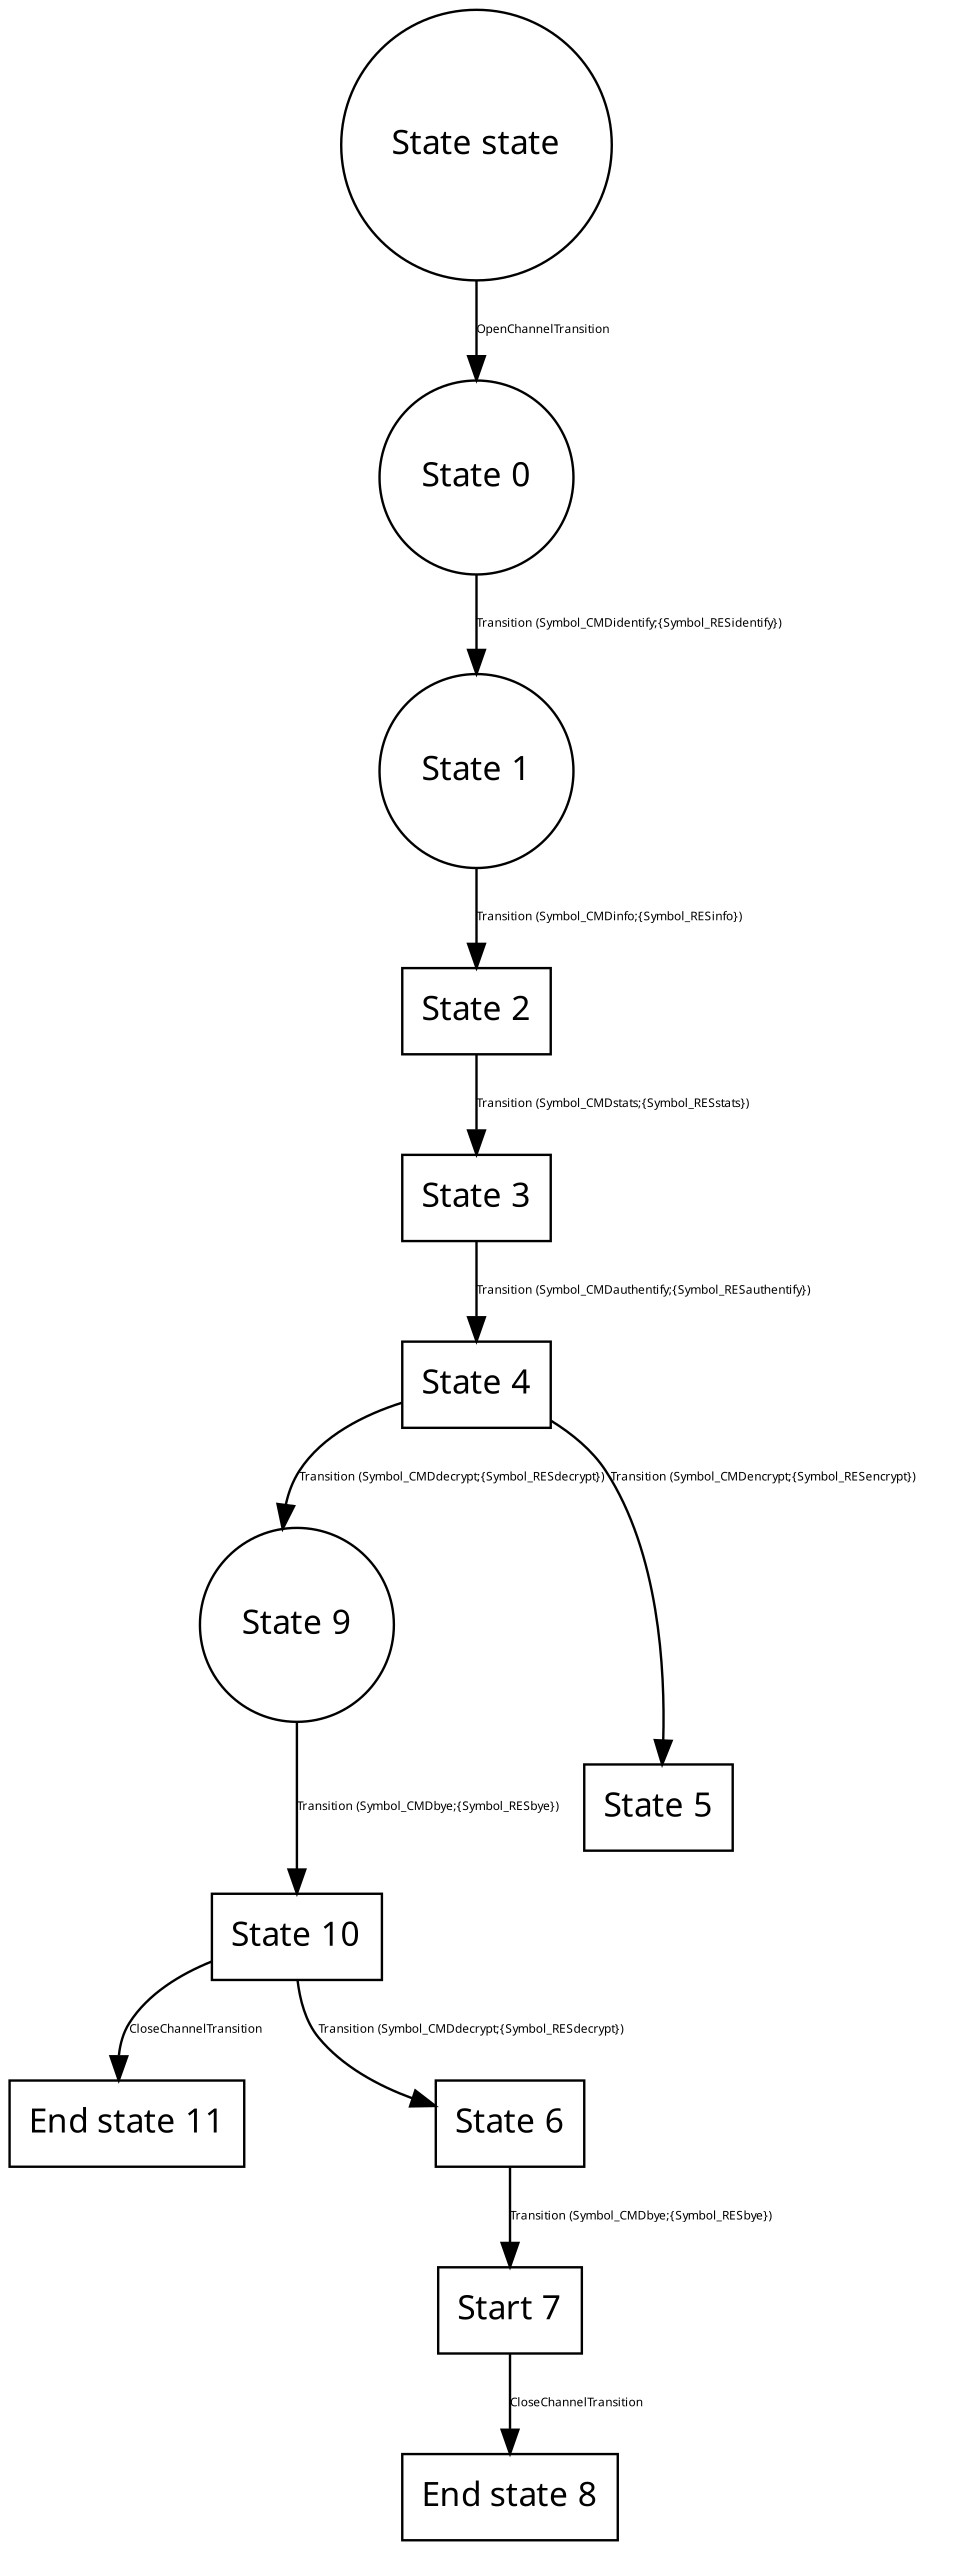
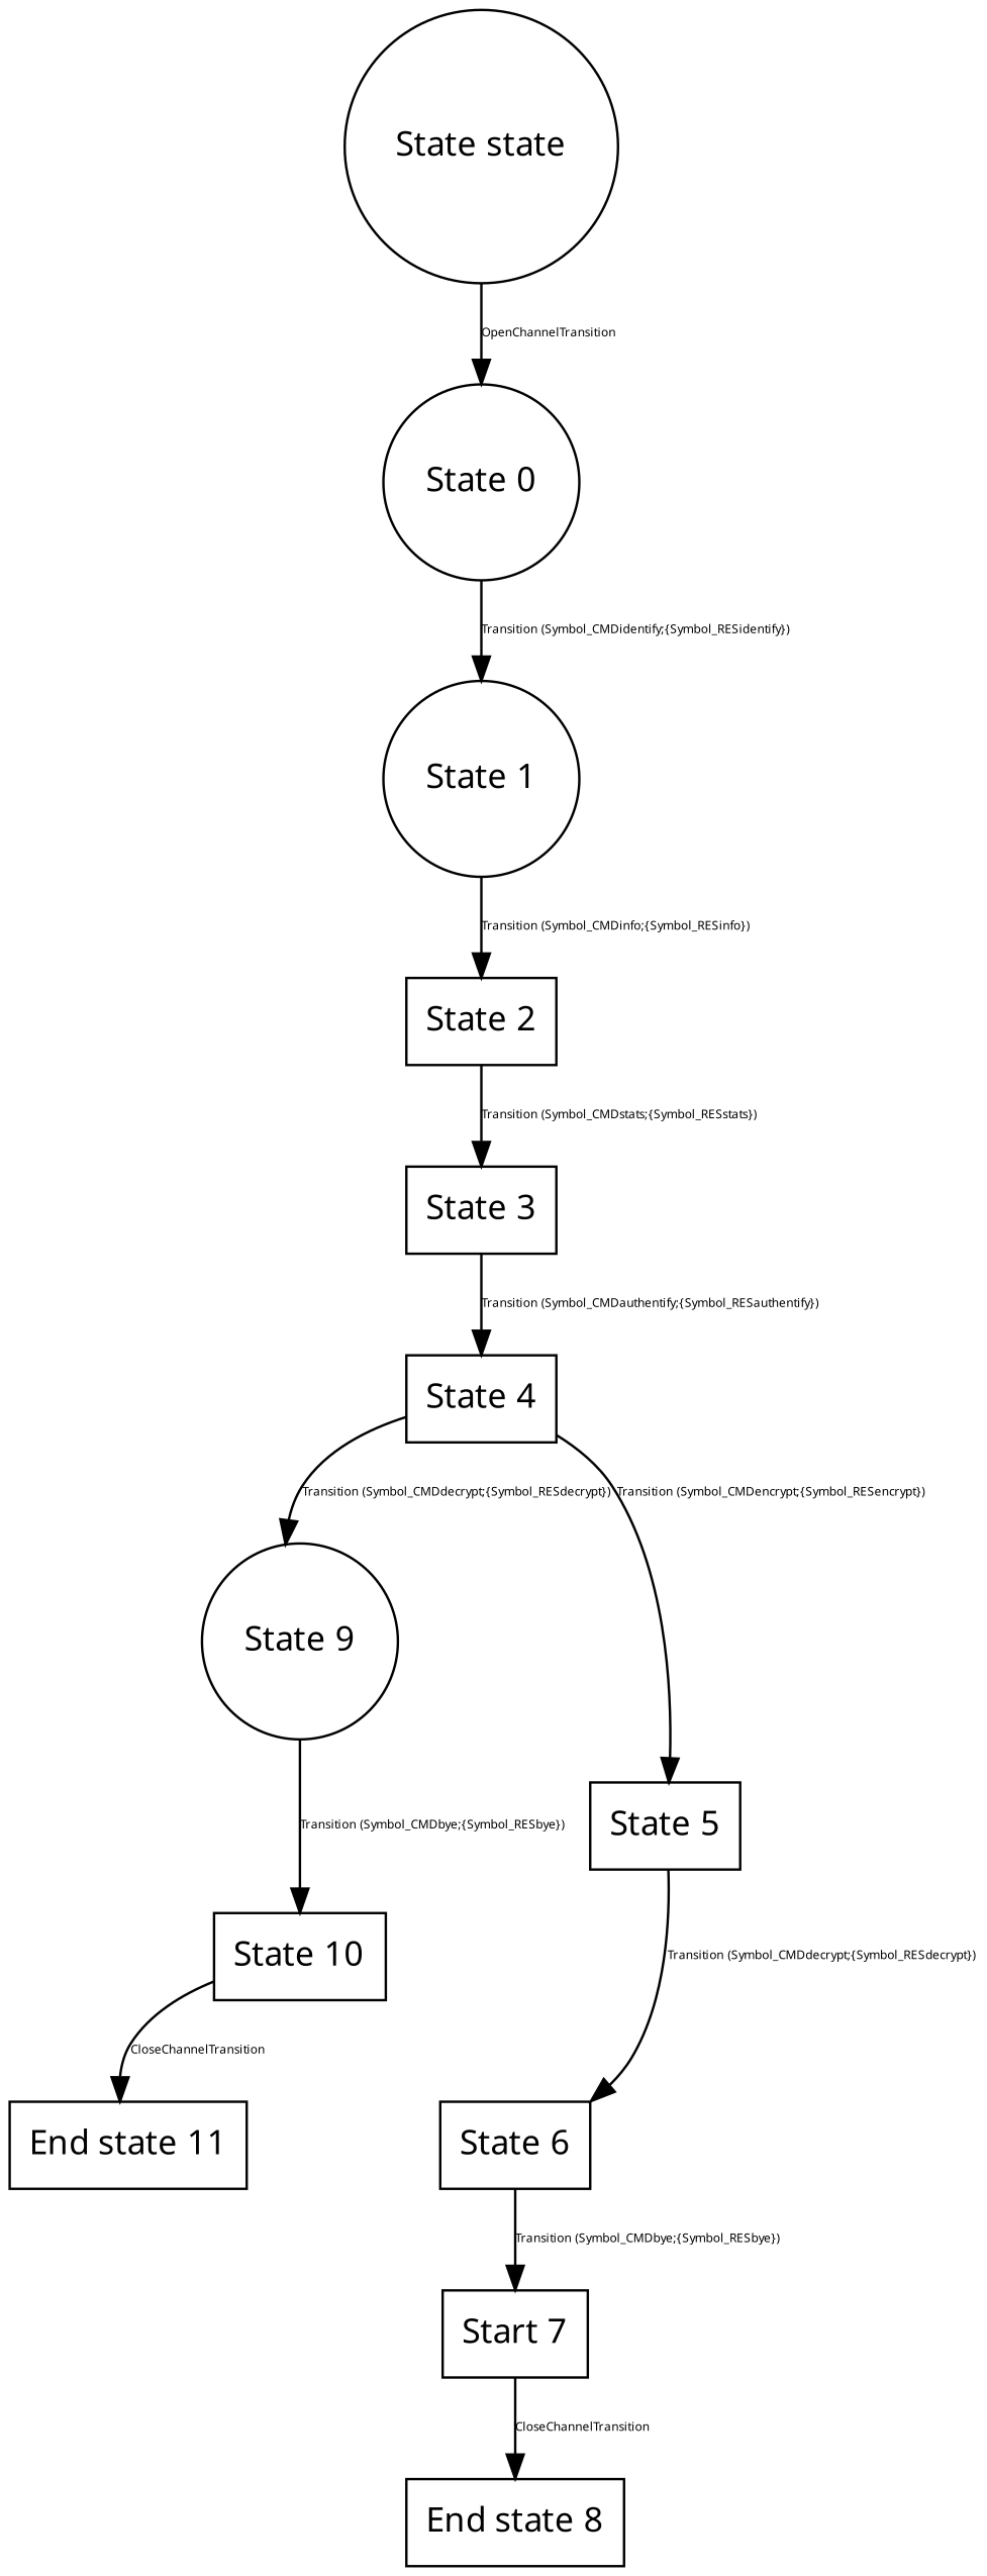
  digraph {
    fontname="Noto Sans"
    node [fillcolor=white fontname="Noto Sans" shape=box style=filled]
    edge [fontname="Noto Sans" fontsize=5]
    n1 [label="State state" shape=circle]
    n2 [label="State 0" shape=circle]
    n3 [label="State 1" shape=circle]
    n4 [label="State 2"]
    n5 [label="State 3"]
    n6 [label="State 4"]
    n7 [label="State 9" shape=circle]
    n8 [label="State 5"]
    n9 [label="State 10"]
    n10 [label="State 6"]
    n11 [label="End state 11"]
    n12 [label="Start 7"]
    n13 [label="End state 8"]
    n1 -> n2 [label=OpenChannelTransition]
    n2 -> n3 [label="Transition (Symbol_CMDidentify;{Symbol_RESidentify})"]
    n3 -> n4 [label="Transition (Symbol_CMDinfo;{Symbol_RESinfo})"]
    n4 -> n5 [label="Transition (Symbol_CMDstats;{Symbol_RESstats})"]
    n5 -> n6 [label="Transition (Symbol_CMDauthentify;{Symbol_RESauthentify})"]
    n6 -> n7 [label="Transition (Symbol_CMDdecrypt;{Symbol_RESdecrypt})"]
    n6 -> n8 [label="Transition (Symbol_CMDencrypt;{Symbol_RESencrypt})"]
    n7 -> n9 [label="Transition (Symbol_CMDbye;{Symbol_RESbye})"]
-   n9 -> n10 [label="Transition (Symbol_CMDdecrypt;{Symbol_RESdecrypt})"]
+   n8 -> n10 [label="Transition (Symbol_CMDdecrypt;{Symbol_RESdecrypt})"]
    n9 -> n11 [label=CloseChannelTransition]
    n10 -> n12 [label="Transition (Symbol_CMDbye;{Symbol_RESbye})"]
    n12 -> n13 [label=CloseChannelTransition]
  }
